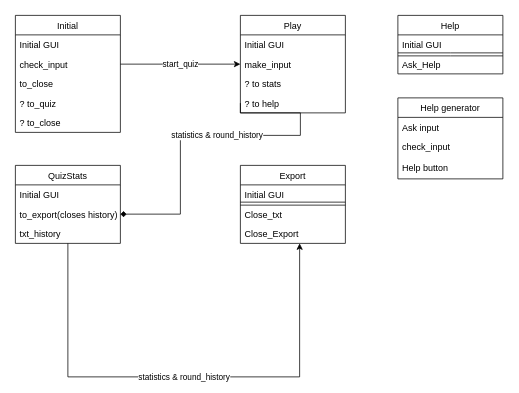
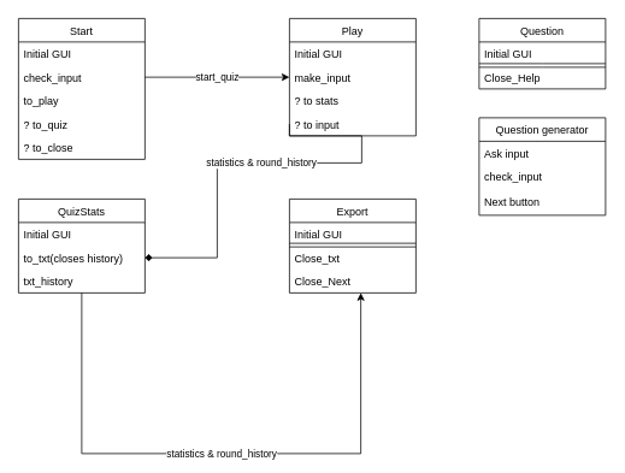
  <mxCell id="0" />
  <mxCell id="1" parent="0" />
- <mxCell id="2" value="Initial" style="swimlane;fontStyle=0;childLayout=stackLayout;horizontal=1;startSize=26;fillColor=none;horizontalStack=0;resizeParent=1;resizeParentMax=0;resizeLast=0;collapsible=1;marginBottom=0;" parent="1" vertex="1"><mxGeometry x="20" y="20" width="140" height="156" as="geometry" /></mxCell>
+ <mxCell id="2" value="Start" style="swimlane;fontStyle=0;childLayout=stackLayout;horizontal=1;startSize=26;fillColor=none;horizontalStack=0;resizeParent=1;resizeParentMax=0;resizeLast=0;collapsible=1;marginBottom=0;" parent="1" vertex="1"><mxGeometry x="20" y="20" width="140" height="156" as="geometry" /></mxCell>
  <mxCell id="3" value="Initial GUI" style="text;strokeColor=none;fillColor=none;align=left;verticalAlign=top;spacingLeft=4;spacingRight=4;overflow=hidden;rotatable=0;points=[[0,0.5],[1,0.5]];portConstraint=eastwest;" parent="2" vertex="1"><mxGeometry y="26" width="140" height="26" as="geometry" /></mxCell>
  <mxCell id="4" value="check_input" style="text;strokeColor=none;fillColor=none;align=left;verticalAlign=top;spacingLeft=4;spacingRight=4;overflow=hidden;rotatable=0;points=[[0,0.5],[1,0.5]];portConstraint=eastwest;" parent="2" vertex="1"><mxGeometry y="52" width="140" height="26" as="geometry" /></mxCell>
- <mxCell id="5" value="to_close" style="text;strokeColor=none;fillColor=none;align=left;verticalAlign=top;spacingLeft=4;spacingRight=4;overflow=hidden;rotatable=0;points=[[0,0.5],[1,0.5]];portConstraint=eastwest;" parent="2" vertex="1"><mxGeometry y="78" width="140" height="26" as="geometry" /></mxCell>
+ <mxCell id="5" value="to_play" style="text;strokeColor=none;fillColor=none;align=left;verticalAlign=top;spacingLeft=4;spacingRight=4;overflow=hidden;rotatable=0;points=[[0,0.5],[1,0.5]];portConstraint=eastwest;" parent="2" vertex="1"><mxGeometry y="78" width="140" height="26" as="geometry" /></mxCell>
  <mxCell id="6" value="? to_quiz&#10;" style="text;strokeColor=none;fillColor=none;align=left;verticalAlign=top;spacingLeft=4;spacingRight=4;overflow=hidden;rotatable=0;points=[[0,0.5],[1,0.5]];portConstraint=eastwest;" parent="2" vertex="1"><mxGeometry y="104" width="140" height="26" as="geometry" /></mxCell>
  <mxCell id="7" value="? to_close&#10;" style="text;strokeColor=none;fillColor=none;align=left;verticalAlign=top;spacingLeft=4;spacingRight=4;overflow=hidden;rotatable=0;points=[[0,0.5],[1,0.5]];portConstraint=eastwest;" parent="2" vertex="1"><mxGeometry y="130" width="140" height="26" as="geometry" /></mxCell>
  <mxCell id="8" value="Export" style="swimlane;fontStyle=0;childLayout=stackLayout;horizontal=1;startSize=26;fillColor=none;horizontalStack=0;resizeParent=1;resizeParentMax=0;resizeLast=0;collapsible=1;marginBottom=0;" parent="1" vertex="1"><mxGeometry x="320" y="220" width="140" height="104" as="geometry" /></mxCell>
  <mxCell id="9" value="Initial GUI" style="text;strokeColor=none;fillColor=none;align=left;verticalAlign=top;spacingLeft=4;spacingRight=4;overflow=hidden;rotatable=0;points=[[0,0.5],[1,0.5]];portConstraint=eastwest;" parent="8" vertex="1"><mxGeometry y="26" width="140" height="26" as="geometry" /></mxCell>
  <mxCell id="10" value="" style="shape=link;html=1;rounded=0;edgeStyle=orthogonalEdgeStyle;entryX=0;entryY=-0.038;entryDx=0;entryDy=0;entryPerimeter=0;width=268;" parent="8" target="12" edge="1"><mxGeometry width="100" relative="1" as="geometry"><mxPoint y="52" as="sourcePoint" /><mxPoint x="100" y="52" as="targetPoint" /></mxGeometry></mxCell>
  <mxCell id="11" value="" style="shape=link;html=1;rounded=0;edgeStyle=orthogonalEdgeStyle;" parent="8" edge="1"><mxGeometry width="100" relative="1" as="geometry"><mxPoint y="51" as="sourcePoint" /><mxPoint x="140" y="51" as="targetPoint" /></mxGeometry></mxCell>
  <mxCell id="12" value="Close_txt" style="text;strokeColor=none;fillColor=none;align=left;verticalAlign=top;spacingLeft=4;spacingRight=4;overflow=hidden;rotatable=0;points=[[0,0.5],[1,0.5]];portConstraint=eastwest;" parent="8" vertex="1"><mxGeometry y="52" width="140" height="26" as="geometry" /></mxCell>
- <mxCell id="13" value="Close_Export" style="text;strokeColor=none;fillColor=none;align=left;verticalAlign=top;spacingLeft=4;spacingRight=4;overflow=hidden;rotatable=0;points=[[0,0.5],[1,0.5]];portConstraint=eastwest;" parent="8" vertex="1"><mxGeometry y="78" width="140" height="26" as="geometry" /></mxCell>
+ <mxCell id="13" value="Close_Next" style="text;strokeColor=none;fillColor=none;align=left;verticalAlign=top;spacingLeft=4;spacingRight=4;overflow=hidden;rotatable=0;points=[[0,0.5],[1,0.5]];portConstraint=eastwest;" parent="8" vertex="1"><mxGeometry y="78" width="140" height="26" as="geometry" /></mxCell>
  <mxCell id="14" value="Play" style="swimlane;fontStyle=0;childLayout=stackLayout;horizontal=1;startSize=26;fillColor=none;horizontalStack=0;resizeParent=1;resizeParentMax=0;resizeLast=0;collapsible=1;marginBottom=0;" parent="1" vertex="1"><mxGeometry x="320" y="20" width="140" height="130" as="geometry" /></mxCell>
  <mxCell id="15" value="Initial GUI" style="text;strokeColor=none;fillColor=none;align=left;verticalAlign=top;spacingLeft=4;spacingRight=4;overflow=hidden;rotatable=0;points=[[0,0.5],[1,0.5]];portConstraint=eastwest;" parent="14" vertex="1"><mxGeometry y="26" width="140" height="26" as="geometry" /></mxCell>
  <mxCell id="16" value="make_input " style="text;strokeColor=none;fillColor=none;align=left;verticalAlign=top;spacingLeft=4;spacingRight=4;overflow=hidden;rotatable=0;points=[[0,0.5],[1,0.5]];portConstraint=eastwest;" parent="14" vertex="1"><mxGeometry y="52" width="140" height="26" as="geometry" /></mxCell>
  <mxCell id="17" value="? to stats" style="text;strokeColor=none;fillColor=none;align=left;verticalAlign=top;spacingLeft=4;spacingRight=4;overflow=hidden;rotatable=0;points=[[0,0.5],[1,0.5]];portConstraint=eastwest;" parent="14" vertex="1"><mxGeometry y="78" width="140" height="26" as="geometry" /></mxCell>
- <mxCell id="18" value="? to help" style="text;strokeColor=none;fillColor=none;align=left;verticalAlign=top;spacingLeft=4;spacingRight=4;overflow=hidden;rotatable=0;points=[[0,0.5],[1,0.5]];portConstraint=eastwest;" parent="14" vertex="1"><mxGeometry y="104" width="140" height="26" as="geometry" /></mxCell>
+ <mxCell id="18" value="? to input" style="text;strokeColor=none;fillColor=none;align=left;verticalAlign=top;spacingLeft=4;spacingRight=4;overflow=hidden;rotatable=0;points=[[0,0.5],[1,0.5]];portConstraint=eastwest;" parent="14" vertex="1"><mxGeometry y="104" width="140" height="26" as="geometry" /></mxCell>
  <mxCell id="19" value="QuizStats" style="swimlane;fontStyle=0;childLayout=stackLayout;horizontal=1;startSize=26;fillColor=none;horizontalStack=0;resizeParent=1;resizeParentMax=0;resizeLast=0;collapsible=1;marginBottom=0;" parent="1" vertex="1"><mxGeometry x="20" y="220" width="140" height="104" as="geometry" /></mxCell>
  <mxCell id="20" value="Initial GUI" style="text;strokeColor=none;fillColor=none;align=left;verticalAlign=top;spacingLeft=4;spacingRight=4;overflow=hidden;rotatable=0;points=[[0,0.5],[1,0.5]];portConstraint=eastwest;" parent="19" vertex="1"><mxGeometry y="26" width="140" height="26" as="geometry" /></mxCell>
- <mxCell id="21" value="to_export(closes history)" style="text;strokeColor=none;fillColor=none;align=left;verticalAlign=top;spacingLeft=4;spacingRight=4;overflow=hidden;rotatable=0;points=[[0,0.5],[1,0.5]];portConstraint=eastwest;" parent="19" vertex="1"><mxGeometry y="52" width="140" height="26" as="geometry" /></mxCell>
+ <mxCell id="21" value="to_txt(closes history)" style="text;strokeColor=none;fillColor=none;align=left;verticalAlign=top;spacingLeft=4;spacingRight=4;overflow=hidden;rotatable=0;points=[[0,0.5],[1,0.5]];portConstraint=eastwest;" parent="19" vertex="1"><mxGeometry y="52" width="140" height="26" as="geometry" /></mxCell>
  <mxCell id="22" value="txt_history" style="text;strokeColor=none;fillColor=none;align=left;verticalAlign=top;spacingLeft=4;spacingRight=4;overflow=hidden;rotatable=0;points=[[0,0.5],[1,0.5]];portConstraint=eastwest;" parent="19" vertex="1"><mxGeometry y="78" width="140" height="26" as="geometry" /></mxCell>
  <mxCell id="23" value="start_quiz" style="edgeStyle=orthogonalEdgeStyle;rounded=0;orthogonalLoop=1;jettySize=auto;html=1;exitX=1;exitY=0.5;exitDx=0;exitDy=0;entryX=0;entryY=0.5;entryDx=0;entryDy=0;" parent="1" source="4" target="16" edge="1"><mxGeometry relative="1" as="geometry" /></mxCell>
  <mxCell id="24" value="statistics &amp;amp; round_history" style="edgeStyle=orthogonalEdgeStyle;rounded=0;orthogonalLoop=1;jettySize=auto;html=1;exitX=0;exitY=0.5;exitDx=0;exitDy=0;entryX=1;entryY=0.5;entryDx=0;entryDy=0;endArrow=diamond;" parent="1" source="18" target="21" edge="1"><mxGeometry relative="1" as="geometry"><Array as="points"><mxPoint x="320" y="150" /><mxPoint x="400" y="150" /><mxPoint x="400" y="180" /><mxPoint x="240" y="180" /><mxPoint x="240" y="285" /></Array></mxGeometry></mxCell>
- <mxCell id="25" value="Help" style="swimlane;fontStyle=0;childLayout=stackLayout;horizontal=1;startSize=26;fillColor=none;horizontalStack=0;resizeParent=1;resizeParentMax=0;resizeLast=0;collapsible=1;marginBottom=0;" parent="1" vertex="1"><mxGeometry x="530" y="20" width="140" height="78" as="geometry" /></mxCell>
+ <mxCell id="25" value="Question" style="swimlane;fontStyle=0;childLayout=stackLayout;horizontal=1;startSize=26;fillColor=none;horizontalStack=0;resizeParent=1;resizeParentMax=0;resizeLast=0;collapsible=1;marginBottom=0;" parent="1" vertex="1"><mxGeometry x="530" y="20" width="140" height="78" as="geometry" /></mxCell>
  <mxCell id="26" value="Initial GUI" style="text;strokeColor=none;fillColor=none;align=left;verticalAlign=top;spacingLeft=4;spacingRight=4;overflow=hidden;rotatable=0;points=[[0,0.5],[1,0.5]];portConstraint=eastwest;" parent="25" vertex="1"><mxGeometry y="26" width="140" height="26" as="geometry" /></mxCell>
  <mxCell id="27" value="" style="shape=link;html=1;rounded=0;edgeStyle=orthogonalEdgeStyle;" parent="25" edge="1"><mxGeometry width="100" relative="1" as="geometry"><mxPoint y="52" as="sourcePoint" /><mxPoint x="140" y="52" as="targetPoint" /><Array as="points"><mxPoint x="70" y="52" /><mxPoint x="70" y="52" /></Array></mxGeometry></mxCell>
- <mxCell id="28" value="Ask_Help" style="text;strokeColor=none;fillColor=none;align=left;verticalAlign=top;spacingLeft=4;spacingRight=4;overflow=hidden;rotatable=0;points=[[0,0.5],[1,0.5]];portConstraint=eastwest;" parent="25" vertex="1"><mxGeometry y="52" width="140" height="26" as="geometry" /></mxCell>
+ <mxCell id="28" value="Close_Help" style="text;strokeColor=none;fillColor=none;align=left;verticalAlign=top;spacingLeft=4;spacingRight=4;overflow=hidden;rotatable=0;points=[[0,0.5],[1,0.5]];portConstraint=eastwest;" parent="25" vertex="1"><mxGeometry y="52" width="140" height="26" as="geometry" /></mxCell>
  <mxCell id="29" value="statistics &amp;amp; round_history" style="edgeStyle=orthogonalEdgeStyle;rounded=0;orthogonalLoop=1;jettySize=auto;html=1;exitX=0.5;exitY=0.846;exitDx=0;exitDy=0;exitPerimeter=0;" parent="1" target="13" edge="1"><mxGeometry relative="1" as="geometry"><mxPoint x="90" y="323.996" as="sourcePoint" /><mxPoint x="398.96" y="328.988" as="targetPoint" /><Array as="points"><mxPoint x="90" y="502" /><mxPoint x="399" y="502" /></Array></mxGeometry></mxCell>
- <mxCell id="30" value="Help generator" style="swimlane;fontStyle=0;childLayout=stackLayout;horizontal=1;startSize=26;fillColor=none;horizontalStack=0;resizeParent=1;resizeParentMax=0;resizeLast=0;collapsible=1;marginBottom=0;" parent="1" vertex="1"><mxGeometry x="530" y="130" width="140" height="108" as="geometry" /></mxCell>
+ <mxCell id="30" value="Question generator" style="swimlane;fontStyle=0;childLayout=stackLayout;horizontal=1;startSize=26;fillColor=none;horizontalStack=0;resizeParent=1;resizeParentMax=0;resizeLast=0;collapsible=1;marginBottom=0;" parent="1" vertex="1"><mxGeometry x="530" y="130" width="140" height="108" as="geometry" /></mxCell>
  <mxCell id="31" value="Ask input" style="text;strokeColor=none;fillColor=none;align=left;verticalAlign=top;spacingLeft=4;spacingRight=4;overflow=hidden;rotatable=0;points=[[0,0.5],[1,0.5]];portConstraint=eastwest;" parent="30" vertex="1"><mxGeometry y="26" width="140" height="26" as="geometry" /></mxCell>
  <mxCell id="32" value="check_input" style="text;strokeColor=none;fillColor=none;align=left;verticalAlign=top;spacingLeft=4;spacingRight=4;overflow=hidden;rotatable=0;points=[[0,0.5],[1,0.5]];portConstraint=eastwest;" parent="30" vertex="1"><mxGeometry y="52" width="140" height="28" as="geometry" /></mxCell>
- <mxCell id="33" value="Help button" style="text;strokeColor=none;fillColor=none;align=left;verticalAlign=top;spacingLeft=4;spacingRight=4;overflow=hidden;rotatable=0;points=[[0,0.5],[1,0.5]];portConstraint=eastwest;" vertex="1" parent="30"><mxGeometry y="80" width="140" height="28" as="geometry" /></mxCell>
+ <mxCell id="33" value="Next button" style="text;strokeColor=none;fillColor=none;align=left;verticalAlign=top;spacingLeft=4;spacingRight=4;overflow=hidden;rotatable=0;points=[[0,0.5],[1,0.5]];portConstraint=eastwest;" vertex="1" parent="30"><mxGeometry y="80" width="140" height="28" as="geometry" /></mxCell>
